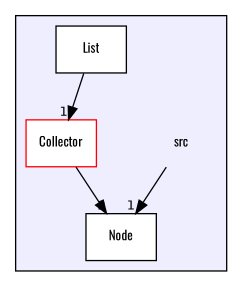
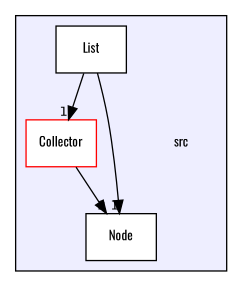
  digraph {
    compound=true
    fontname=Oswald
    node [fontname=Oswald fontsize=10 shape=box color=black fillcolor=white style=filled]
    edge [headlabel=1 labeldistance=1.5 labelfontname=Helvetica labelfontsize=10 fontname=Oswald]
    n1 [label=src shape=plaintext color="" fillcolor="" style=""]
    n2 [color=red label=Collector]
    n3 [label=List]
    n4 [label="Node"]
    subgraph cluster_1 {
      bgcolor="#eeeeff"
      pencolor=black
      n1
      n2
      n3
      n4
    }
    n2 -> n4 [headlabel=2]
    n3 -> n2
-   n1 -> n4
+   n3 -> n4
  }
